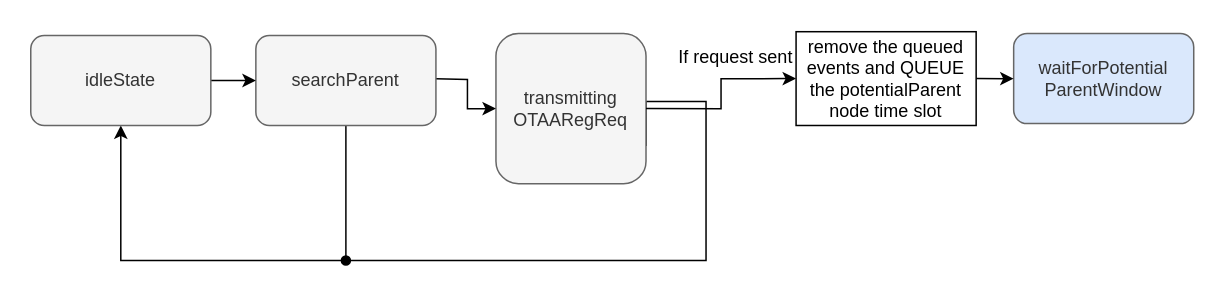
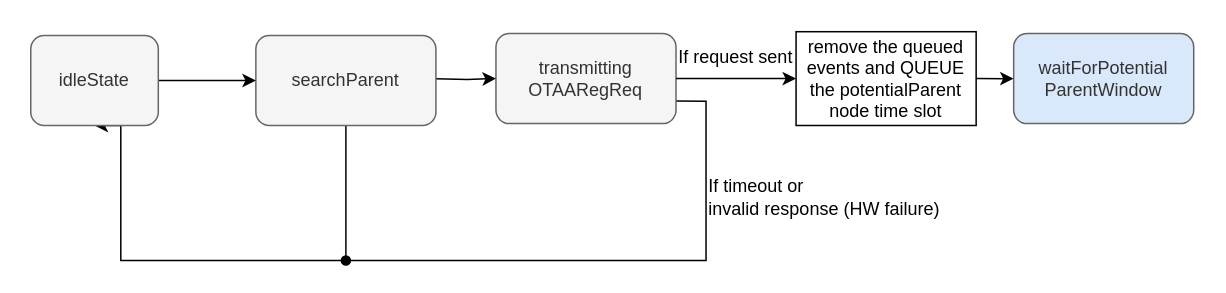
  <mxCell id="0" />
  <mxCell id="1" parent="0" />
  <mxCell id="2" style="edgeStyle=orthogonalEdgeStyle;rounded=0;orthogonalLoop=1;jettySize=auto;html=1;exitX=1;exitY=0.75;exitDx=0;exitDy=0;endArrow=classic;endFill=1;entryX=0.5;entryY=1;entryDx=0;entryDy=0;" edge="1" parent="1" source="3" target="14"><mxGeometry relative="1" as="geometry"><mxPoint x="470" y="173" as="targetPoint" /><Array as="points"><mxPoint x="470" y="67" /><mxPoint x="470" y="173" /><mxPoint x="80" y="173" /></Array></mxGeometry></mxCell>
- <mxCell id="3" value="&lt;div&gt;transmitting&lt;/div&gt;&lt;div&gt;OTAARegReq&lt;/div&gt;" style="rounded=1;whiteSpace=wrap;html=1;fillColor=#f5f5f5;fontColor=#333333;strokeColor=#666666;" vertex="1" parent="1"><mxGeometry x="330" y="21.75" width="100" height="100" as="geometry" /></mxCell>
+ <mxCell id="3" value="&lt;div&gt;transmitting&lt;/div&gt;&lt;div&gt;OTAARegReq&lt;/div&gt;" style="rounded=1;whiteSpace=wrap;html=1;fillColor=#f5f5f5;fontColor=#333333;strokeColor=#666666;" vertex="1" parent="1"><mxGeometry x="330" y="21.75" width="120" height="60" as="geometry" /></mxCell>
  <mxCell id="4" value="If request sent" style="text;html=1;align=left;verticalAlign=middle;resizable=0;points=[];autosize=1;" vertex="1" parent="1"><mxGeometry x="450" y="23" width="100" height="30" as="geometry" /></mxCell>
  <mxCell id="5" value="" style="edgeStyle=orthogonalEdgeStyle;rounded=0;orthogonalLoop=1;jettySize=auto;html=1;entryX=0;entryY=0.5;entryDx=0;entryDy=0;" edge="1" parent="1" target="3"><mxGeometry relative="1" as="geometry"><mxPoint x="290" y="51.8" as="sourcePoint" /></mxGeometry></mxCell>
  <mxCell id="6" style="edgeStyle=orthogonalEdgeStyle;rounded=0;orthogonalLoop=1;jettySize=auto;html=1;exitX=0.5;exitY=1;exitDx=0;exitDy=0;endArrow=oval;endFill=1;" edge="1" parent="1" source="7"><mxGeometry relative="1" as="geometry"><mxPoint x="230" y="173" as="targetPoint" /></mxGeometry></mxCell>
  <mxCell id="7" value="searchParent" style="rounded=1;whiteSpace=wrap;html=1;fillColor=#f5f5f5;fontColor=#333333;strokeColor=#666666;" vertex="1" parent="1"><mxGeometry x="170" y="23" width="120" height="60" as="geometry" /></mxCell>
+ <mxCell id="8" value="If timeout or&lt;br&gt;invalid response (HW failure)" style="text;html=1;align=left;verticalAlign=middle;resizable=0;points=[];autosize=1;" vertex="1" parent="1"><mxGeometry x="470" y="108" width="175" height="45" as="geometry" /></mxCell>
  <mxCell id="9" value="&lt;div&gt;waitForPotential&lt;/div&gt;&lt;div&gt;ParentWindow&lt;/div&gt;" style="rounded=1;whiteSpace=wrap;html=1;fillColor=#dae8fc;fontColor=#333333;strokeColor=#666666;" vertex="1" parent="1"><mxGeometry x="675" y="21.75" width="120" height="60" as="geometry" /></mxCell>
  <mxCell id="10" style="edgeStyle=orthogonalEdgeStyle;rounded=0;orthogonalLoop=1;jettySize=auto;html=1;exitX=1;exitY=0.5;exitDx=0;exitDy=0;" edge="1" parent="1" source="11" target="9"><mxGeometry relative="1" as="geometry" /></mxCell>
  <mxCell id="11" value="remove the queued events and QUEUE the potentialParent node time slot" style="rounded=0;whiteSpace=wrap;html=1;" vertex="1" parent="1"><mxGeometry x="530" y="20.5" width="120" height="62.5" as="geometry" /></mxCell>
  <mxCell id="12" style="edgeStyle=orthogonalEdgeStyle;rounded=0;orthogonalLoop=1;jettySize=auto;html=1;exitX=1;exitY=0.5;exitDx=0;exitDy=0;entryX=0;entryY=0.5;entryDx=0;entryDy=0;" edge="1" parent="1" source="3" target="11"><mxGeometry relative="1" as="geometry" /></mxCell>
  <mxCell id="13" value="" style="edgeStyle=orthogonalEdgeStyle;rounded=0;orthogonalLoop=1;jettySize=auto;html=1;" edge="1" parent="1" source="14" target="7"><mxGeometry relative="1" as="geometry" /></mxCell>
- <mxCell id="14" value="&lt;div&gt;idleState&lt;/div&gt;" style="rounded=1;whiteSpace=wrap;html=1;fillColor=#f5f5f5;fontColor=#333333;strokeColor=#666666;" vertex="1" parent="1"><mxGeometry x="20" y="23" width="120" height="60" as="geometry" /></mxCell>
+ <mxCell id="14" value="&lt;div&gt;idleState&lt;/div&gt;" style="rounded=1;whiteSpace=wrap;html=1;fillColor=#f5f5f5;fontColor=#333333;strokeColor=#666666;" vertex="1" parent="1"><mxGeometry x="20" y="23" width="85" height="60" as="geometry" /></mxCell>
